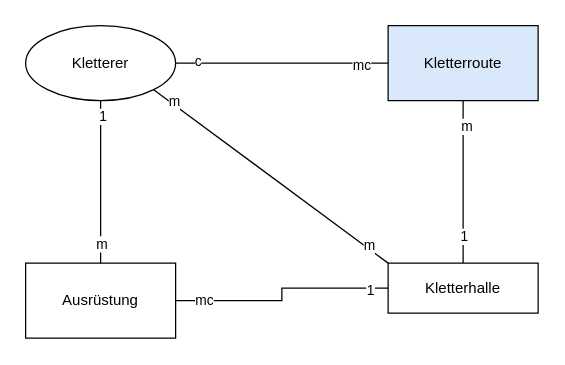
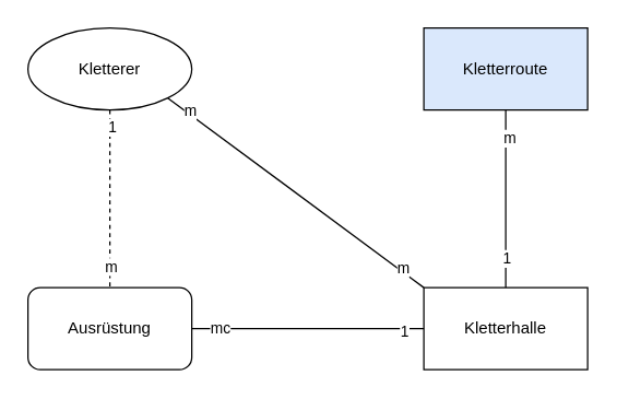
  <mxCell id="0" />
  <mxCell id="1" parent="0" />
  <mxCell id="2" style="rounded=0;orthogonalLoop=1;jettySize=auto;html=1;exitX=1;exitY=1;exitDx=0;exitDy=0;entryX=0;entryY=0;entryDx=0;entryDy=0;endArrow=none;startFill=0;" edge="1" parent="1" source="5" target="11"><mxGeometry relative="1" as="geometry" /></mxCell>
  <mxCell id="3" value="m" style="edgeLabel;html=1;align=center;verticalAlign=middle;resizable=0;points=[];" vertex="1" connectable="0" parent="2"><mxGeometry x="-0.839" y="2" relative="1" as="geometry"><mxPoint as="offset" /></mxGeometry></mxCell>
  <mxCell id="4" value="m" style="edgeLabel;html=1;align=center;verticalAlign=middle;resizable=0;points=[];" vertex="1" connectable="0" parent="2"><mxGeometry x="0.825" y="3" relative="1" as="geometry"><mxPoint x="-1" as="offset" /></mxGeometry></mxCell>
  <mxCell id="5" value="Kletterer" style="ellipse;whiteSpace=wrap;html=1;" vertex="1" parent="1"><mxGeometry x="20" y="20" width="120" height="60" as="geometry" /></mxCell>
  <mxCell id="6" style="edgeStyle=orthogonalEdgeStyle;rounded=0;orthogonalLoop=1;jettySize=auto;html=1;exitX=0.5;exitY=1;exitDx=0;exitDy=0;endArrow=none;startFill=0;" edge="1" parent="1" source="9" target="11"><mxGeometry relative="1" as="geometry" /></mxCell>
  <mxCell id="7" value="m" style="edgeLabel;html=1;align=center;verticalAlign=middle;resizable=0;points=[];" vertex="1" connectable="0" parent="6"><mxGeometry x="-0.859" y="2" relative="1" as="geometry"><mxPoint y="11" as="offset" /></mxGeometry></mxCell>
  <mxCell id="8" value="1" style="edgeLabel;html=1;align=center;verticalAlign=middle;resizable=0;points=[];" vertex="1" connectable="0" parent="6"><mxGeometry x="0.657" relative="1" as="geometry"><mxPoint as="offset" /></mxGeometry></mxCell>
  <mxCell id="9" value="Kletterroute" style="rounded=0;whiteSpace=wrap;html=1;fillColor=#dae8fc;" vertex="1" parent="1"><mxGeometry x="310" y="20" width="120" height="60" as="geometry" /></mxCell>
- <mxCell id="10" value="Ausrüstung" style="rounded=0;whiteSpace=wrap;html=1;" vertex="1" parent="1"><mxGeometry x="20" y="210" width="120" height="60" as="geometry" /></mxCell>
- <mxCell id="11" value="Kletterhalle" style="rounded=0;whiteSpace=wrap;html=1;" vertex="1" parent="1"><mxGeometry x="310" y="210" width="120" height="40" as="geometry" /></mxCell>
+ <mxCell id="10" value="Ausrüstung" style="whiteSpace=wrap;html=1;rounded=1;" vertex="1" parent="1"><mxGeometry x="20" y="210" width="120" height="60" as="geometry" /></mxCell>
+ <mxCell id="11" value="Kletterhalle" style="rounded=0;whiteSpace=wrap;html=1;" vertex="1" parent="1"><mxGeometry x="310" y="210" width="120" height="60" as="geometry" /></mxCell>
  <mxCell id="12" style="edgeStyle=orthogonalEdgeStyle;rounded=0;orthogonalLoop=1;jettySize=auto;html=1;exitX=1;exitY=0.5;exitDx=0;exitDy=0;endArrow=none;startFill=0;entryX=0;entryY=0.5;entryDx=0;entryDy=0;" edge="1" parent="1" source="10" target="11"><mxGeometry relative="1" as="geometry"><mxPoint x="360" y="130" as="sourcePoint" /><mxPoint x="360" y="220" as="targetPoint" /></mxGeometry></mxCell>
  <mxCell id="13" value="1" style="edgeLabel;html=1;align=center;verticalAlign=middle;resizable=0;points=[];" vertex="1" connectable="0" parent="12"><mxGeometry x="0.829" y="-1" relative="1" as="geometry"><mxPoint as="offset" /></mxGeometry></mxCell>
  <mxCell id="14" value="mc" style="edgeLabel;html=1;align=center;verticalAlign=middle;resizable=0;points=[];" vertex="1" connectable="0" parent="12"><mxGeometry x="-0.76" y="1" relative="1" as="geometry"><mxPoint as="offset" /></mxGeometry></mxCell>
- <mxCell id="15" style="edgeStyle=orthogonalEdgeStyle;rounded=0;orthogonalLoop=1;jettySize=auto;html=1;exitX=1;exitY=0.5;exitDx=0;exitDy=0;endArrow=none;startFill=0;entryX=0;entryY=0.5;entryDx=0;entryDy=0;" edge="1" parent="1" source="5" target="9"><mxGeometry relative="1" as="geometry"><mxPoint x="370" y="100" as="sourcePoint" /><mxPoint x="370" y="190" as="targetPoint" /></mxGeometry></mxCell>
- <mxCell id="16" value="c" style="edgeLabel;html=1;align=center;verticalAlign=middle;resizable=0;points=[];" vertex="1" connectable="0" parent="15"><mxGeometry x="-0.802" y="2" relative="1" as="geometry"><mxPoint as="offset" /></mxGeometry></mxCell>
- <mxCell id="17" value="mc" style="edgeLabel;html=1;align=center;verticalAlign=middle;resizable=0;points=[];" vertex="1" connectable="0" parent="15"><mxGeometry x="0.745" y="-1" relative="1" as="geometry"><mxPoint as="offset" /></mxGeometry></mxCell>
- <mxCell id="18" style="edgeStyle=orthogonalEdgeStyle;rounded=0;orthogonalLoop=1;jettySize=auto;html=1;exitX=0.5;exitY=1;exitDx=0;exitDy=0;endArrow=none;startFill=0;entryX=0.5;entryY=0;entryDx=0;entryDy=0;" edge="1" parent="1" source="5" target="10"><mxGeometry relative="1" as="geometry"><mxPoint x="180" y="120" as="sourcePoint" /><mxPoint x="180" y="210" as="targetPoint" /></mxGeometry></mxCell>
+ <mxCell id="18" style="edgeStyle=orthogonalEdgeStyle;rounded=0;orthogonalLoop=1;jettySize=auto;html=1;exitX=0.5;exitY=1;exitDx=0;exitDy=0;endArrow=none;startFill=0;entryX=0.5;entryY=0;entryDx=0;entryDy=0;dashed=1;" edge="1" parent="1" source="5" target="10"><mxGeometry relative="1" as="geometry"><mxPoint x="180" y="120" as="sourcePoint" /><mxPoint x="180" y="210" as="targetPoint" /></mxGeometry></mxCell>
  <mxCell id="19" value="1" style="edgeLabel;html=1;align=center;verticalAlign=middle;resizable=0;points=[];" vertex="1" connectable="0" parent="18"><mxGeometry x="-0.81" y="1" relative="1" as="geometry"><mxPoint as="offset" /></mxGeometry></mxCell>
  <mxCell id="20" value="m" style="edgeLabel;html=1;align=center;verticalAlign=middle;resizable=0;points=[];" vertex="1" connectable="0" parent="18"><mxGeometry x="0.756" relative="1" as="geometry"><mxPoint as="offset" /></mxGeometry></mxCell>
